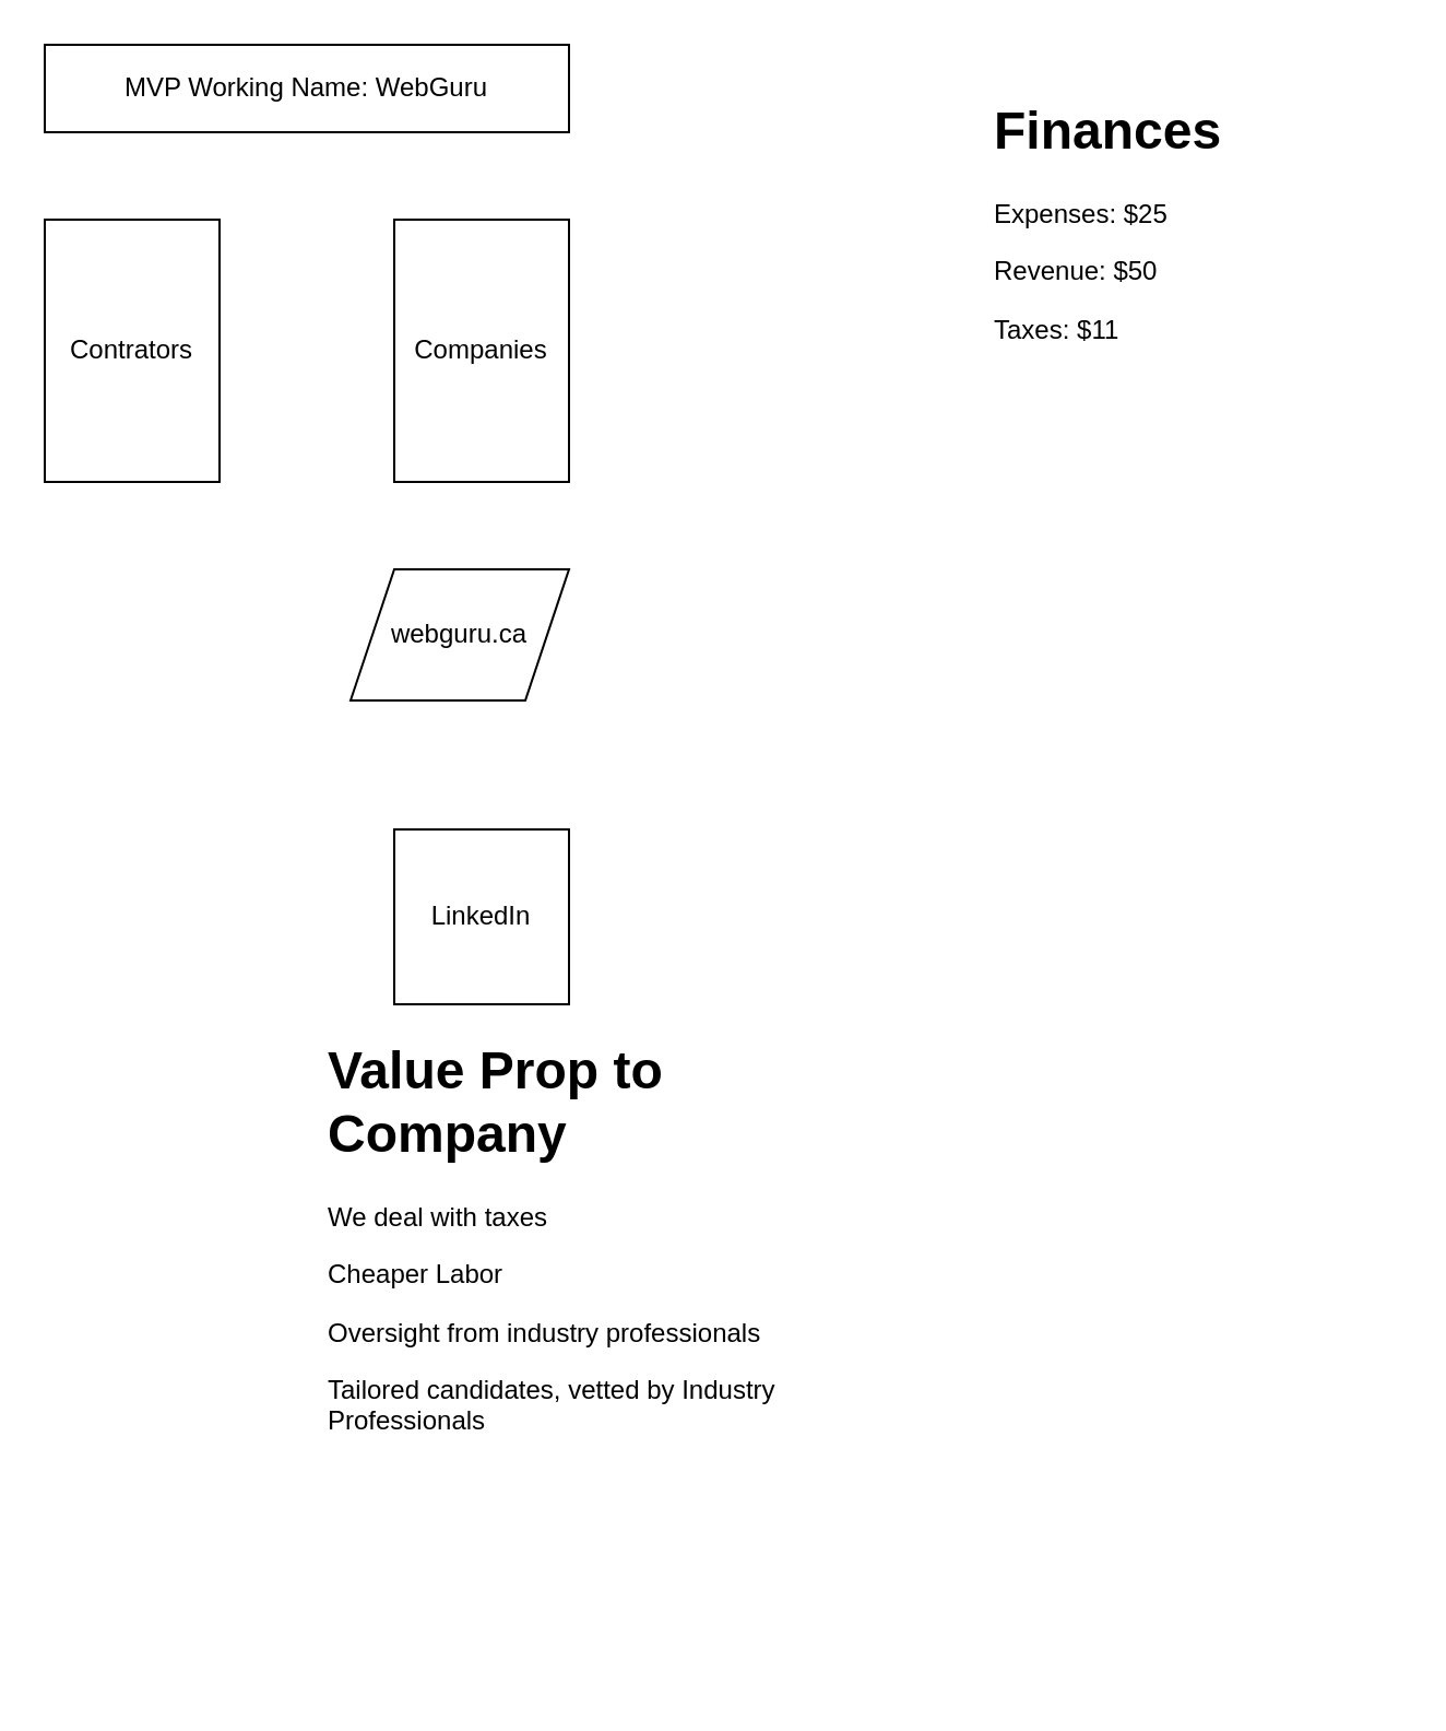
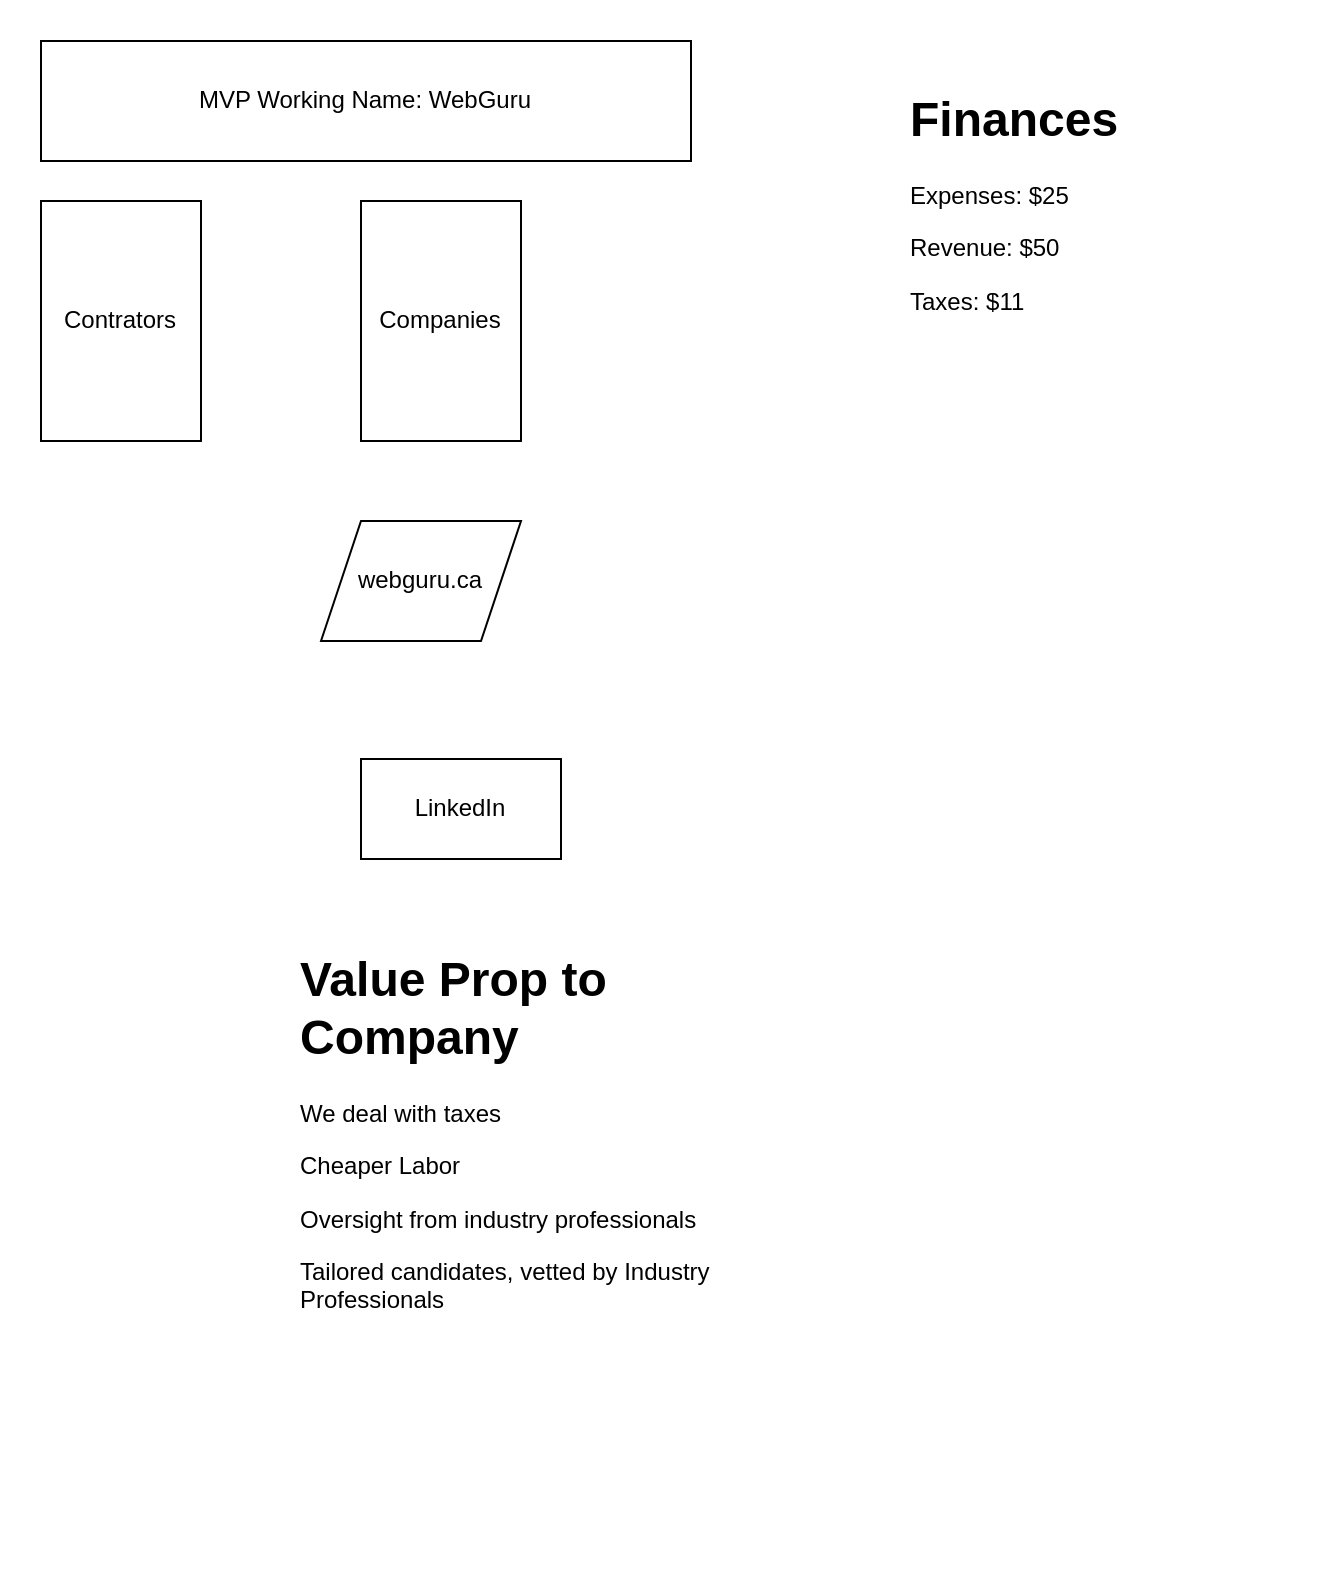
  <mxCell id="0" />
  <mxCell id="1" parent="0" />
- <mxCell id="2" value="MVP Working Name: WebGuru" style="rounded=0;whiteSpace=wrap;html=1;" vertex="1" parent="1"><mxGeometry x="20" y="20" width="240" height="40" as="geometry" /></mxCell>
+ <mxCell id="2" value="MVP Working Name: WebGuru" style="rounded=0;whiteSpace=wrap;html=1;" vertex="1" parent="1"><mxGeometry x="20" y="20" width="325" height="60" as="geometry" /></mxCell>
  <mxCell id="3" value="Contrators" style="rounded=0;whiteSpace=wrap;html=1;" vertex="1" parent="1"><mxGeometry x="20" y="100" width="80" height="120" as="geometry" /></mxCell>
  <mxCell id="4" value="Companies" style="rounded=0;whiteSpace=wrap;html=1;" vertex="1" parent="1"><mxGeometry x="180" y="100" width="80" height="120" as="geometry" /></mxCell>
- <mxCell id="5" value="LinkedIn" style="whiteSpace=wrap;html=1;aspect=fixed;" vertex="1" parent="1"><mxGeometry x="180" y="379" width="80" height="80" as="geometry" /></mxCell>
+ <mxCell id="5" value="LinkedIn" style="whiteSpace=wrap;html=1;aspect=fixed;" vertex="1" parent="1"><mxGeometry x="180" y="379" width="100" height="50" as="geometry" /></mxCell>
  <mxCell id="6" value="webguru.ca" style="shape=parallelogram;perimeter=parallelogramPerimeter;whiteSpace=wrap;html=1;fixedSize=1;" vertex="1" parent="1"><mxGeometry x="160" y="260" width="100" height="60" as="geometry" /></mxCell>
  <mxCell id="7" value="&lt;h1&gt;Value Prop to Company&lt;span style=&quot;white-space: pre&quot;&gt; &lt;/span&gt;&lt;span style=&quot;white-space: pre&quot;&gt; &lt;/span&gt;&lt;/h1&gt;&lt;p&gt;We deal with taxes&lt;/p&gt;&lt;p&gt;Cheaper Labor&amp;nbsp;&lt;/p&gt;&lt;p&gt;Oversight from industry professionals&lt;/p&gt;&lt;p&gt;Tailored candidates, vetted by Industry Professionals&lt;/p&gt;&lt;p&gt;&lt;br&gt;&lt;/p&gt;" style="text;html=1;strokeColor=none;fillColor=none;spacing=5;spacingTop=-20;whiteSpace=wrap;overflow=hidden;rounded=0;" vertex="1" parent="1"><mxGeometry x="145" y="470" width="260" height="300" as="geometry" /></mxCell>
  <mxCell id="8" value="&lt;h1&gt;Finances&lt;/h1&gt;&lt;p&gt;Expenses: $25&lt;/p&gt;&lt;p&gt;Revenue: $50&lt;/p&gt;&lt;p&gt;Taxes: $11&lt;/p&gt;&lt;p&gt;Profit:&amp;nbsp;&lt;/p&gt;&lt;p&gt;&lt;br&gt;&lt;/p&gt;" style="text;html=1;strokeColor=none;fillColor=none;spacing=5;spacingTop=-20;whiteSpace=wrap;overflow=hidden;rounded=0;" vertex="1" parent="1"><mxGeometry x="450" y="40" width="190" height="120" as="geometry" /></mxCell>
